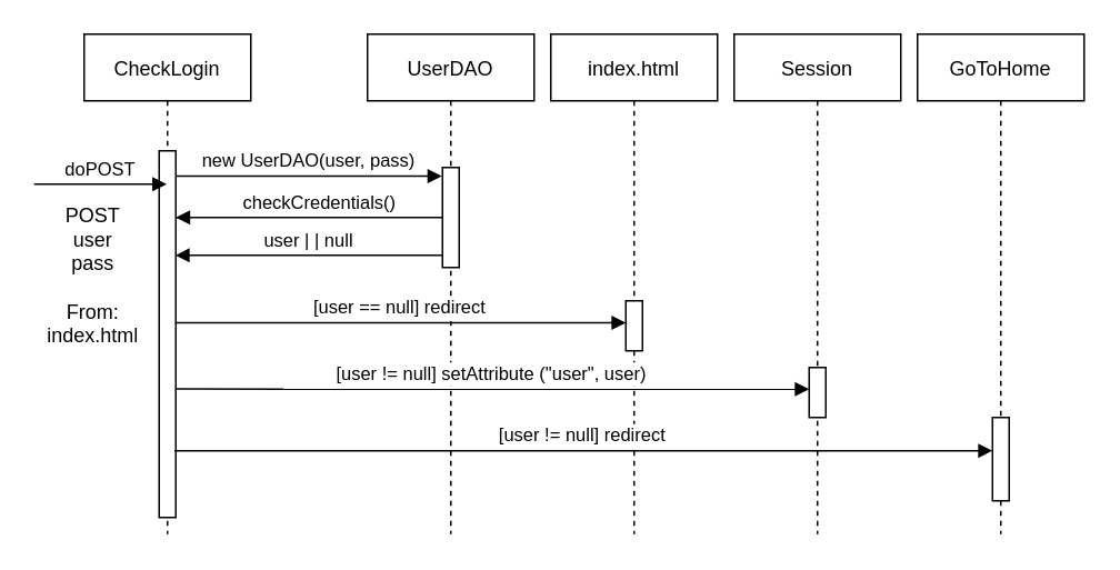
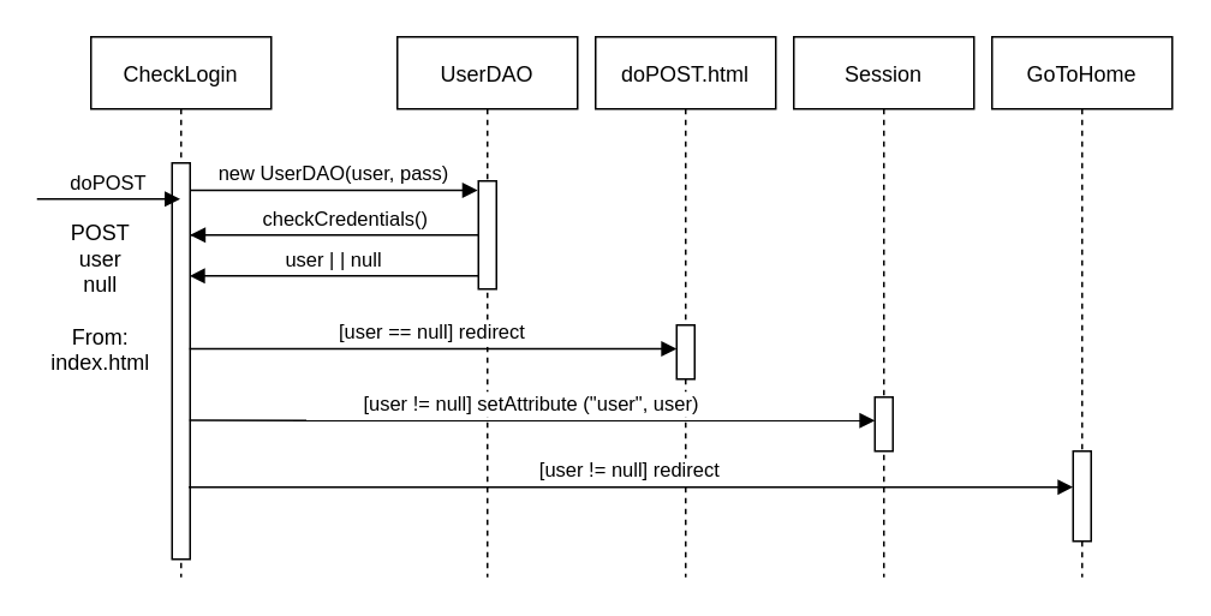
  <mxCell id="0" />
  <mxCell id="1" parent="0" />
  <mxCell id="2" value="CheckLogin" style="shape=umlLifeline;perimeter=lifelinePerimeter;container=1;collapsible=0;recursiveResize=0;rounded=0;shadow=0;strokeWidth=1;" parent="1" vertex="1"><mxGeometry x="50" y="20" width="100" height="300" as="geometry" /></mxCell>
  <mxCell id="3" value="" style="points=[];perimeter=orthogonalPerimeter;rounded=0;shadow=0;strokeWidth=1;" parent="2" vertex="1"><mxGeometry x="45" y="70" width="10" height="220" as="geometry" /></mxCell>
  <mxCell id="4" value="UserDAO" style="shape=umlLifeline;perimeter=lifelinePerimeter;container=1;collapsible=0;recursiveResize=0;rounded=0;shadow=0;strokeWidth=1;" parent="1" vertex="1"><mxGeometry x="220" y="20" width="100" height="300" as="geometry" /></mxCell>
  <mxCell id="5" value="" style="points=[];perimeter=orthogonalPerimeter;rounded=0;shadow=0;strokeWidth=1;" parent="4" vertex="1"><mxGeometry x="45" y="80" width="10" height="60" as="geometry" /></mxCell>
  <mxCell id="6" value="new UserDAO(user, pass)" style="verticalAlign=bottom;endArrow=block;entryX=-0.04;entryY=0.087;shadow=0;strokeWidth=1;entryDx=0;entryDy=0;entryPerimeter=0;" parent="1" source="3" target="5" edge="1"><mxGeometry relative="1" as="geometry"><mxPoint x="205" y="100" as="sourcePoint" /></mxGeometry></mxCell>
  <mxCell id="7" value="user | | null" style="verticalAlign=bottom;endArrow=block;entryX=0.967;entryY=0.285;shadow=0;strokeWidth=1;entryDx=0;entryDy=0;entryPerimeter=0;" parent="1" source="5" target="3" edge="1"><mxGeometry relative="1" as="geometry"><mxPoint x="170" y="140" as="sourcePoint" /><mxPoint x="110" y="140" as="targetPoint" /></mxGeometry></mxCell>
- <mxCell id="8" value="index.html" style="shape=umlLifeline;perimeter=lifelinePerimeter;container=1;collapsible=0;recursiveResize=0;rounded=0;shadow=0;strokeWidth=1;" vertex="1" parent="1"><mxGeometry x="330" y="20" width="100" height="300" as="geometry" /></mxCell>
+ <mxCell id="8" value="doPOST.html" style="shape=umlLifeline;perimeter=lifelinePerimeter;container=1;collapsible=0;recursiveResize=0;rounded=0;shadow=0;strokeWidth=1;" vertex="1" parent="1"><mxGeometry x="330" y="20" width="100" height="300" as="geometry" /></mxCell>
  <mxCell id="9" value="" style="points=[];perimeter=orthogonalPerimeter;rounded=0;shadow=0;strokeWidth=1;" vertex="1" parent="8"><mxGeometry x="45" y="160" width="10" height="30" as="geometry" /></mxCell>
  <mxCell id="10" value="Session" style="shape=umlLifeline;perimeter=lifelinePerimeter;container=1;collapsible=0;recursiveResize=0;rounded=0;shadow=0;strokeWidth=1;" vertex="1" parent="1"><mxGeometry x="440" y="20" width="100" height="300" as="geometry" /></mxCell>
  <mxCell id="11" value="" style="points=[];perimeter=orthogonalPerimeter;rounded=0;shadow=0;strokeWidth=1;" vertex="1" parent="10"><mxGeometry x="45" y="200" width="10" height="30" as="geometry" /></mxCell>
  <mxCell id="12" value="GoToHome" style="shape=umlLifeline;perimeter=lifelinePerimeter;container=1;collapsible=0;recursiveResize=0;rounded=0;shadow=0;strokeWidth=1;" vertex="1" parent="1"><mxGeometry x="550" y="20" width="100" height="300" as="geometry" /></mxCell>
  <mxCell id="13" value="" style="points=[];perimeter=orthogonalPerimeter;rounded=0;shadow=0;strokeWidth=1;" vertex="1" parent="12"><mxGeometry x="45" y="230" width="10" height="50" as="geometry" /></mxCell>
  <mxCell id="14" value="doPOST" style="verticalAlign=bottom;endArrow=block;shadow=0;strokeWidth=1;" edge="1" parent="1" target="2"><mxGeometry relative="1" as="geometry"><mxPoint x="20" y="110" as="sourcePoint" /><mxPoint x="100" y="110" as="targetPoint" /></mxGeometry></mxCell>
- <mxCell id="15" value="&lt;div&gt;POST&lt;/div&gt;&lt;div&gt;user&lt;/div&gt;&lt;div&gt;pass&lt;/div&gt;&lt;div&gt;&lt;br&gt;&lt;/div&gt;&lt;div&gt;From:&lt;/div&gt;&lt;div&gt;index.html&lt;/div&gt;" style="text;html=1;align=center;verticalAlign=middle;resizable=0;points=[];autosize=1;strokeColor=none;" vertex="1" parent="1"><mxGeometry x="20" y="120" width="70" height="90" as="geometry" /></mxCell>
+ <mxCell id="15" value="&lt;div&gt;POST&lt;/div&gt;&lt;div&gt;user&lt;/div&gt;&lt;div&gt;null&lt;/div&gt;&lt;div&gt;&lt;br&gt;&lt;/div&gt;&lt;div&gt;From:&lt;/div&gt;&lt;div&gt;index.html&lt;/div&gt;" style="text;html=1;align=center;verticalAlign=middle;resizable=0;points=[];autosize=1;strokeColor=none;" vertex="1" parent="1"><mxGeometry x="20" y="120" width="70" height="90" as="geometry" /></mxCell>
  <mxCell id="16" value="[user == null] redirect" style="verticalAlign=bottom;endArrow=block;shadow=0;strokeWidth=1;exitX=0.96;exitY=0.456;exitDx=0;exitDy=0;exitPerimeter=0;" edge="1" parent="1"><mxGeometry relative="1" as="geometry"><mxPoint x="104.6" y="193.2" as="sourcePoint" /><mxPoint x="375" y="193.2" as="targetPoint" /></mxGeometry></mxCell>
  <mxCell id="17" value="[user != null] setAttribute (&quot;user&quot;, user)" style="verticalAlign=bottom;endArrow=block;shadow=0;strokeWidth=1;exitX=0.962;exitY=0.689;exitDx=0;exitDy=0;exitPerimeter=0;" edge="1" parent="1"><mxGeometry relative="1" as="geometry"><mxPoint x="104.62" y="232.91" as="sourcePoint" /><mxPoint x="485" y="233" as="targetPoint" /></mxGeometry></mxCell>
  <mxCell id="18" value="[user != null] redirect" style="verticalAlign=bottom;endArrow=block;shadow=0;strokeWidth=1;exitX=0.92;exitY=0.884;exitDx=0;exitDy=0;exitPerimeter=0;" edge="1" parent="1"><mxGeometry relative="1" as="geometry"><mxPoint x="104.2" y="269.96" as="sourcePoint" /><mxPoint x="595" y="269.96" as="targetPoint" /></mxGeometry></mxCell>
  <mxCell id="19" value="" style="verticalAlign=bottom;endArrow=block;shadow=0;strokeWidth=1;" edge="1" parent="1" source="3"><mxGeometry x="0.545" relative="1" as="geometry"><mxPoint x="110" y="130" as="sourcePoint" /><mxPoint x="105" y="130" as="targetPoint" /><Array as="points"><mxPoint x="270" y="130" /></Array><mxPoint as="offset" /></mxGeometry></mxCell>
  <mxCell id="20" value="checkCredentials()" style="edgeLabel;html=1;align=center;verticalAlign=middle;resizable=0;points=[];" vertex="1" connectable="0" parent="19"><mxGeometry x="0.411" relative="1" as="geometry"><mxPoint x="-12" y="-10" as="offset" /></mxGeometry></mxCell>
